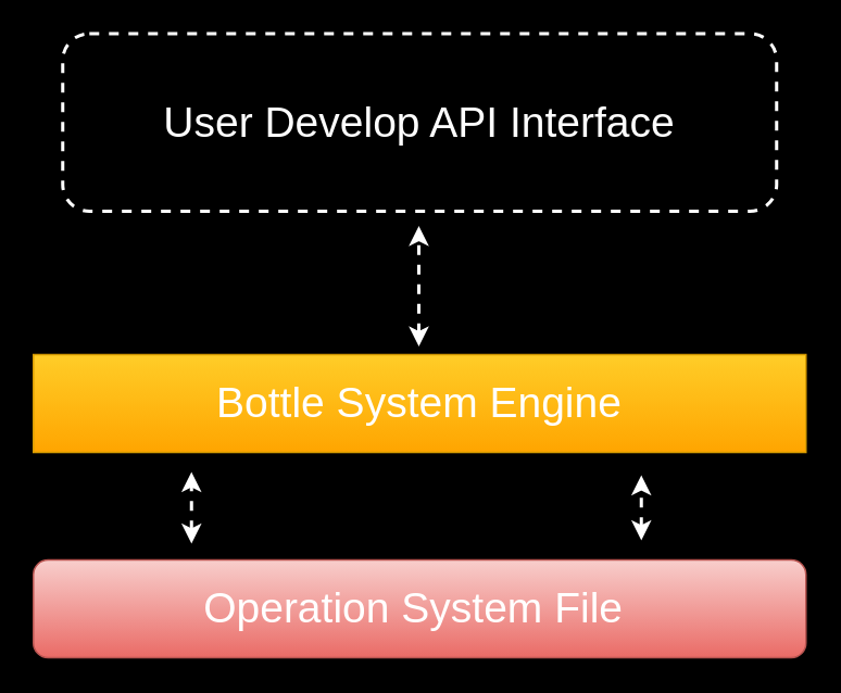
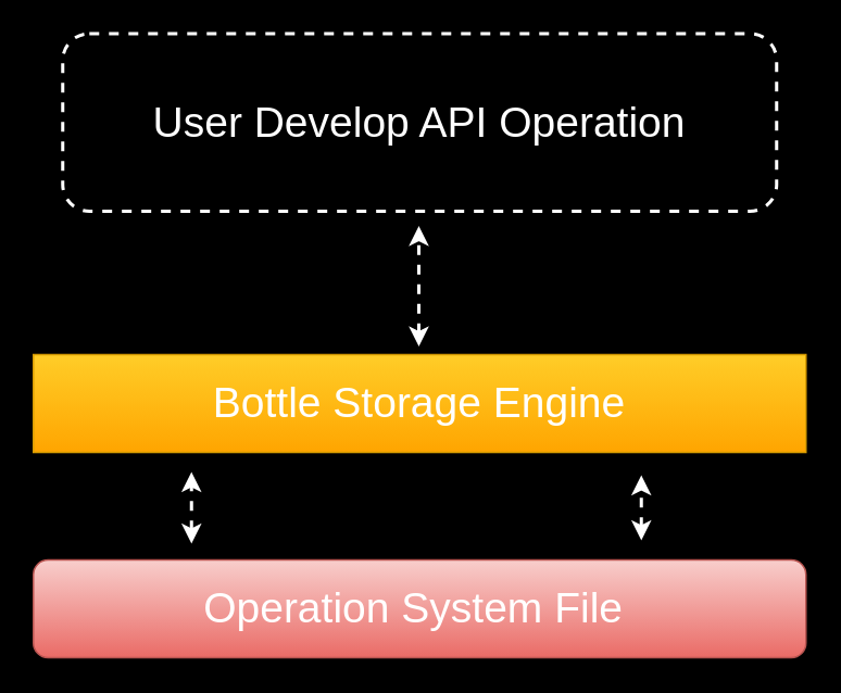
  <mxCell id="0" />
  <mxCell id="1" parent="0" />
  <mxCell id="2" value="" style="group" vertex="1" connectable="0" parent="1"><mxGeometry x="20" y="217" width="474" height="186" as="geometry" /></mxCell>
- <mxCell id="3" value="&lt;font style=&quot;font-size: 26px&quot; color=&quot;#ffffff&quot;&gt;Bottle System Engine&lt;/font&gt;" style="rounded=0;whiteSpace=wrap;html=1;fillColor=#ffcd28;gradientColor=#ffa500;strokeColor=#d79b00;" vertex="1" parent="2"><mxGeometry width="474" height="60" as="geometry" /></mxCell>
+ <mxCell id="3" value="&lt;font style=&quot;font-size: 26px&quot; color=&quot;#ffffff&quot;&gt;Bottle Storage Engine&lt;/font&gt;" style="rounded=0;whiteSpace=wrap;html=1;fillColor=#ffcd28;gradientColor=#ffa500;strokeColor=#d79b00;" vertex="1" parent="2"><mxGeometry width="474" height="60" as="geometry" /></mxCell>
  <mxCell id="4" value="&lt;font color=&quot;#ffffff&quot;&gt;&lt;span style=&quot;font-size: 26px&quot;&gt;Operation System File&amp;nbsp;&lt;/span&gt;&lt;/font&gt;" style="whiteSpace=wrap;html=1;fillColor=#f8cecc;gradientColor=#ea6b66;strokeColor=#b85450;rounded=1;" vertex="1" parent="2"><mxGeometry y="126" width="474" height="60" as="geometry" /></mxCell>
  <mxCell id="5" value="" style="endArrow=classic;startArrow=classic;html=1;rounded=0;fontSize=26;fontColor=#FFFFFF;strokeColor=#FFFFFF;strokeWidth=2;dashed=1;" edge="1" parent="2"><mxGeometry width="50" height="50" relative="1" as="geometry"><mxPoint x="97" y="116" as="sourcePoint" /><mxPoint x="97" y="72" as="targetPoint" /></mxGeometry></mxCell>
  <mxCell id="6" value="" style="endArrow=classic;startArrow=classic;html=1;rounded=0;fontSize=26;fontColor=#FFFFFF;strokeColor=#FFFFFF;strokeWidth=2;dashed=1;" edge="1" parent="2"><mxGeometry width="50" height="50" relative="1" as="geometry"><mxPoint x="373" y="114" as="sourcePoint" /><mxPoint x="373" y="74" as="targetPoint" /></mxGeometry></mxCell>
- <mxCell id="7" value="User Develop API Interface" style="rounded=1;whiteSpace=wrap;html=1;fontSize=26;fontColor=#FFFFFF;dashed=1;strokeWidth=2;fillColor=#000000;strokeColor=#FFFFFF;" vertex="1" parent="1"><mxGeometry x="38" y="20" width="438" height="109" as="geometry" /></mxCell>
+ <mxCell id="7" value="User Develop API Operation" style="rounded=1;whiteSpace=wrap;html=1;fontSize=26;fontColor=#FFFFFF;dashed=1;strokeWidth=2;fillColor=#000000;strokeColor=#FFFFFF;" vertex="1" parent="1"><mxGeometry x="38" y="20" width="438" height="109" as="geometry" /></mxCell>
  <mxCell id="8" value="" style="endArrow=classic;startArrow=classic;html=1;rounded=0;dashed=1;fontSize=26;fontColor=#FFFFFF;strokeColor=#FFFFFF;strokeWidth=2;" edge="1" parent="1"><mxGeometry width="50" height="50" relative="1" as="geometry"><mxPoint x="256.5" y="212" as="sourcePoint" /><mxPoint x="256.5" y="138" as="targetPoint" /></mxGeometry></mxCell>
